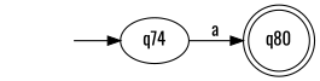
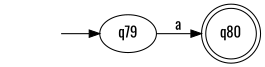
  digraph {
    rankdir=LR
    fontname=Oswald
    node [fontname=Oswald]
    edge [fontname=Oswald]
    -1 [style=invis]
-   q79 [label=q74]
+   q79
    q80 [shape=doublecircle]
    -1 -> q79
    q79 -> q80 [label=a]
  }
